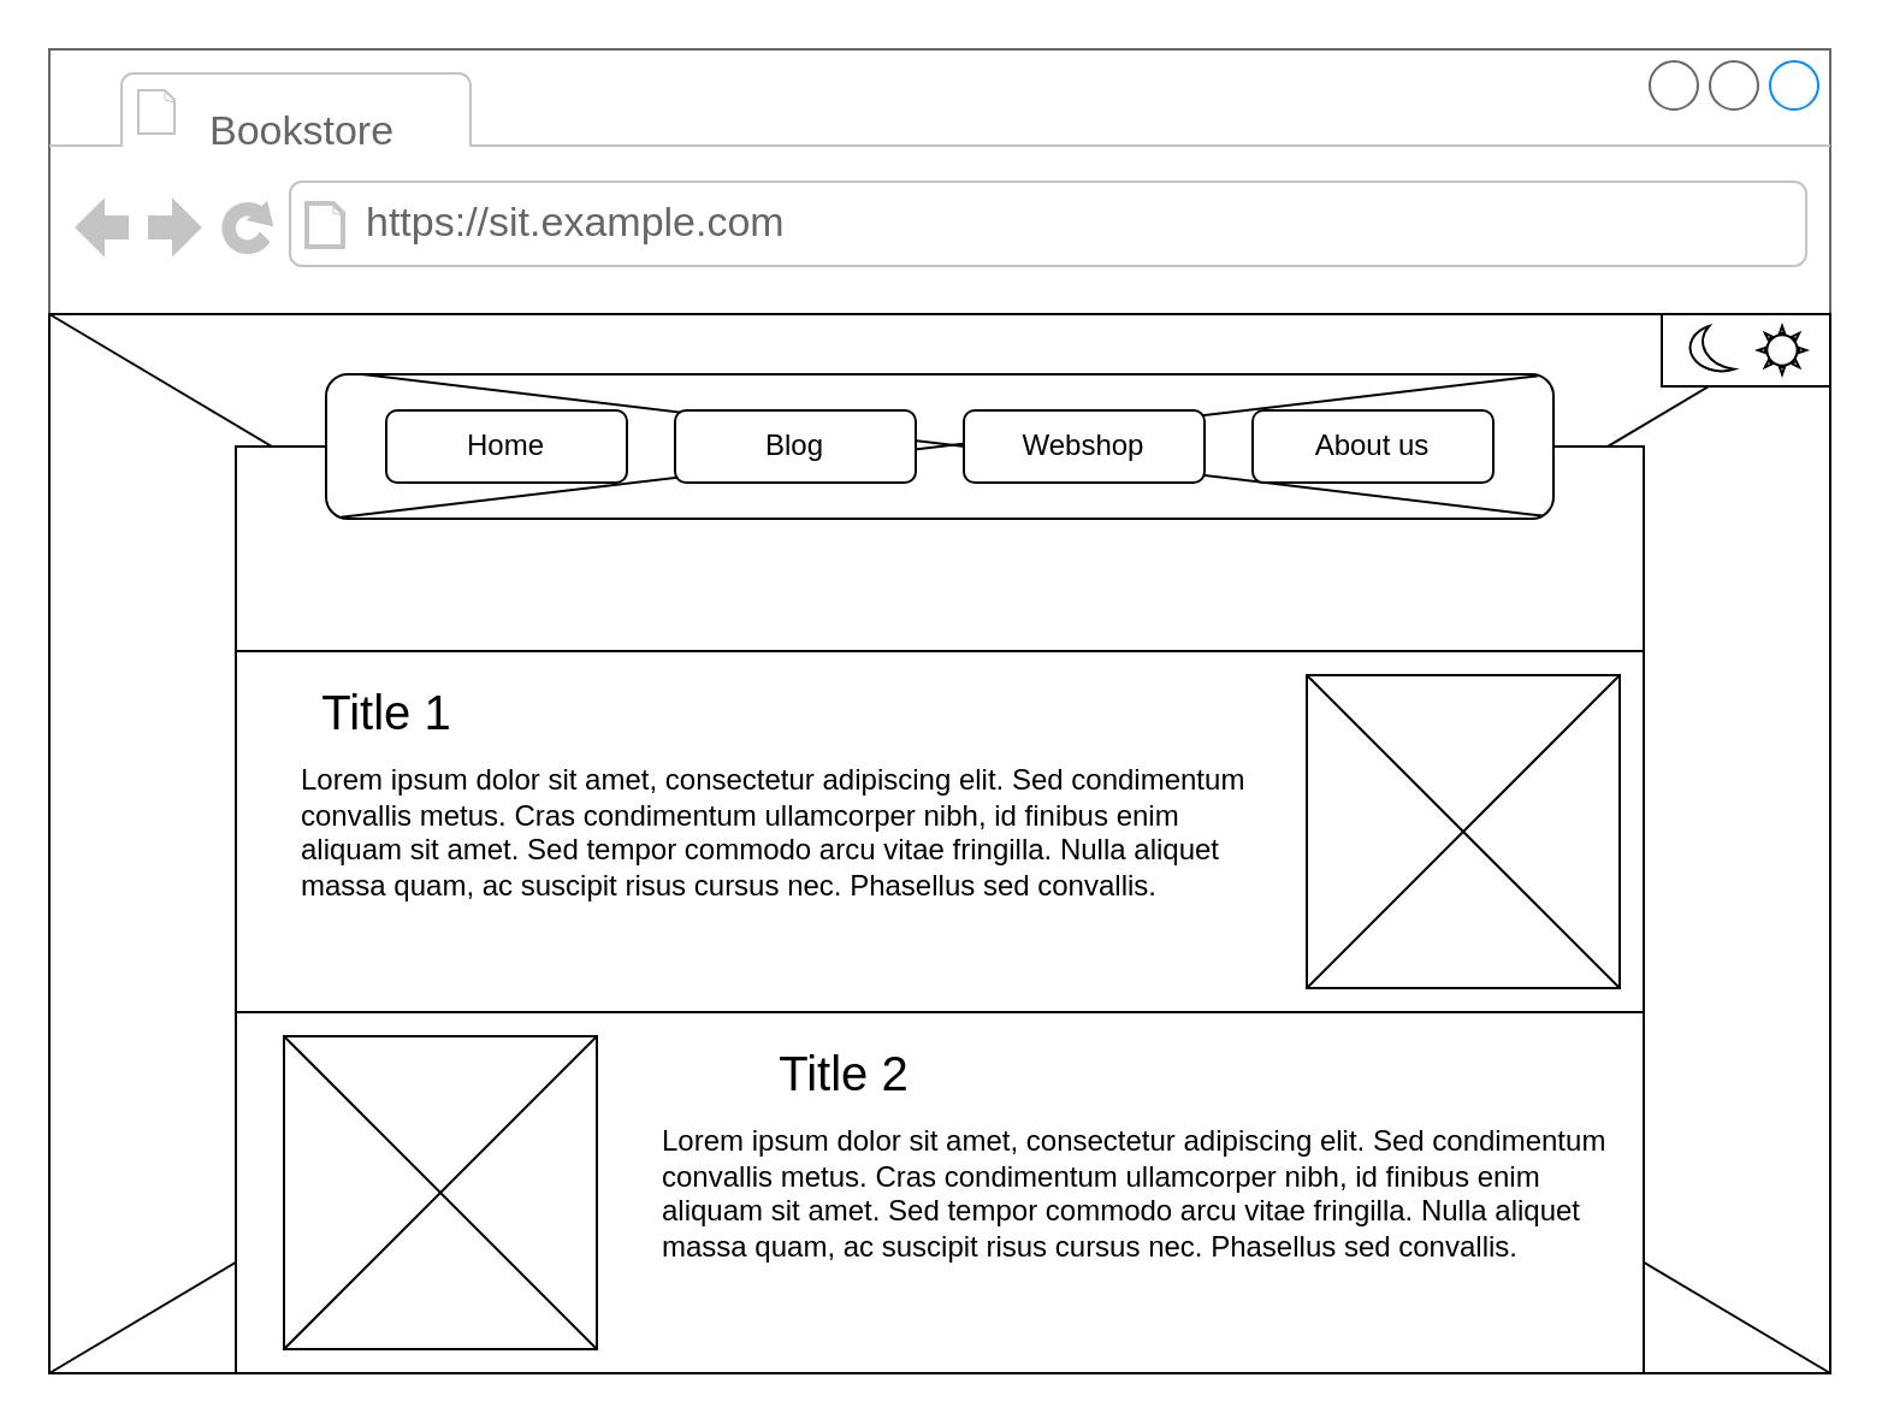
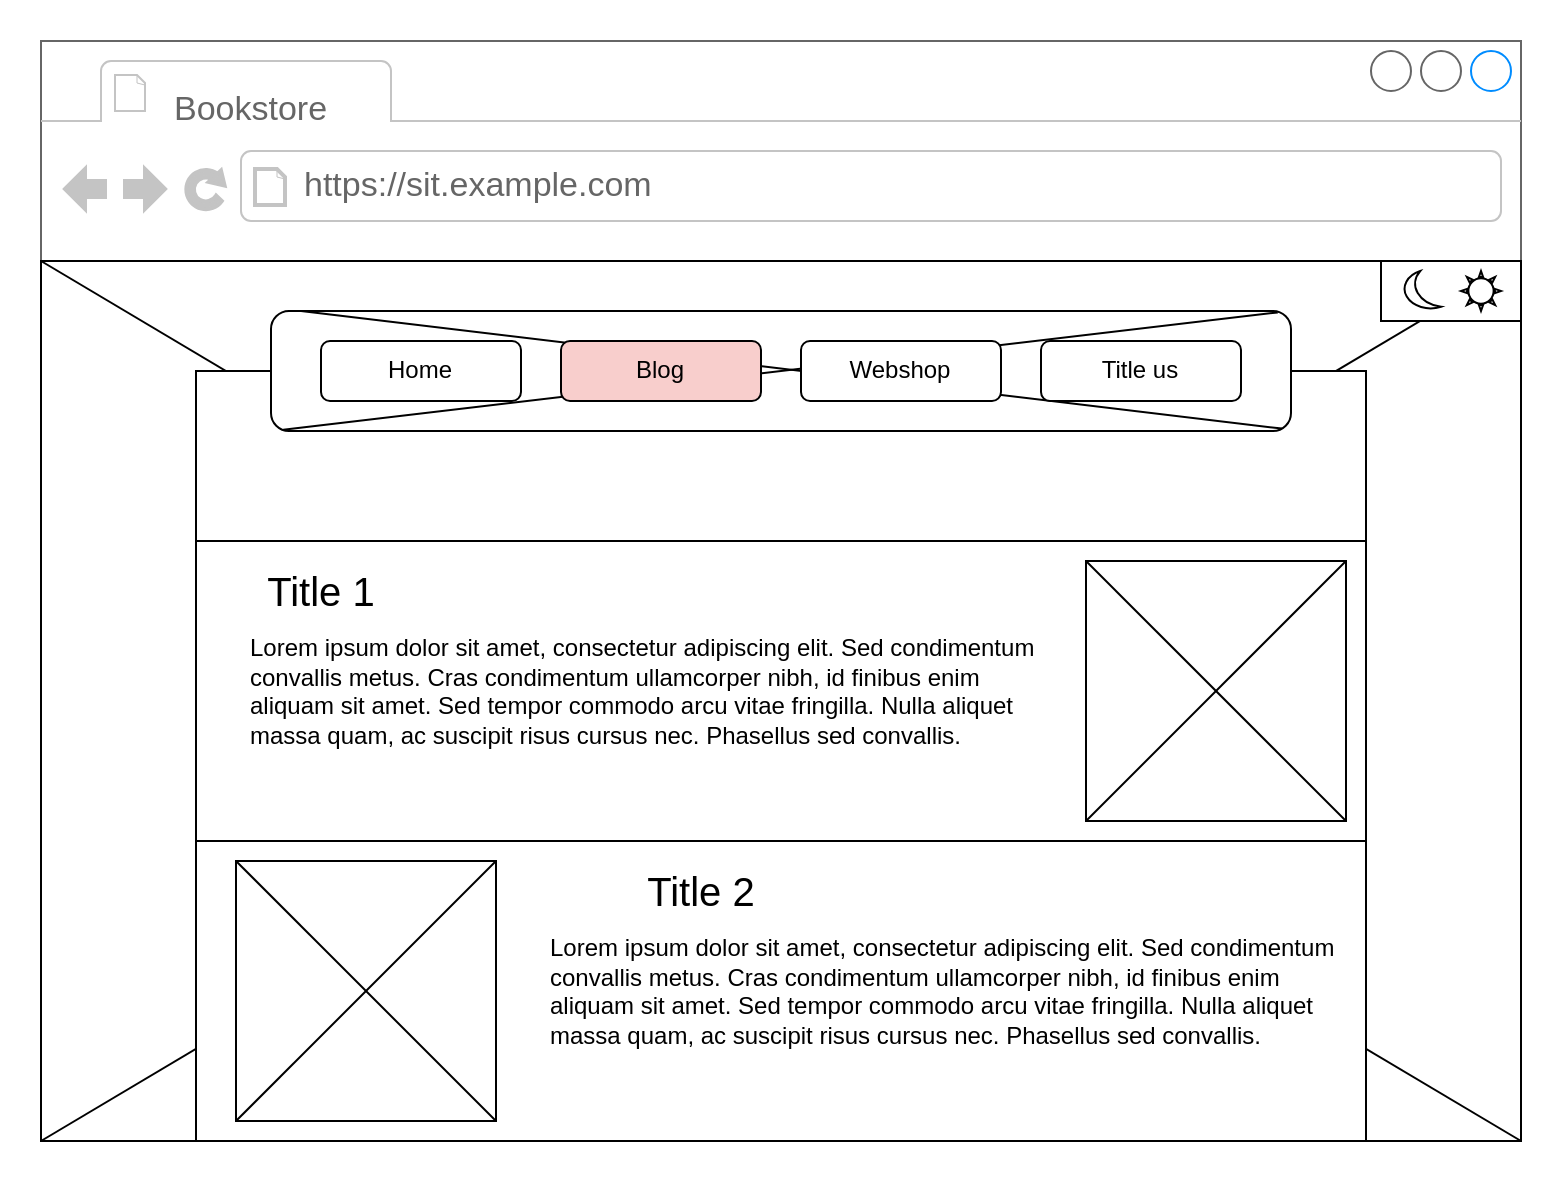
  <mxCell id="0" />
  <mxCell id="1" parent="0" />
  <mxCell id="2" value="" style="strokeWidth=1;shadow=0;dashed=0;align=center;html=1;shape=mxgraph.mockup.containers.browserWindow;rSize=0;strokeColor=#666666;strokeColor2=#008cff;strokeColor3=#c4c4c4;mainText=,;recursiveResize=0;" parent="1" vertex="1"><mxGeometry x="20" y="20" width="740" height="550" as="geometry" /></mxCell>
  <mxCell id="3" value="Bookstore" style="strokeWidth=1;shadow=0;dashed=0;align=center;html=1;shape=mxgraph.mockup.containers.anchor;fontSize=17;fontColor=#666666;align=left;whiteSpace=wrap;" parent="2" vertex="1"><mxGeometry x="65" y="22" width="110" height="26" as="geometry" /></mxCell>
  <mxCell id="4" value="https://sit.example.com" style="strokeWidth=1;shadow=0;dashed=0;align=center;html=1;shape=mxgraph.mockup.containers.anchor;rSize=0;fontSize=17;fontColor=#666666;align=left;" parent="2" vertex="1"><mxGeometry x="130" y="60" width="250" height="26" as="geometry" /></mxCell>
  <mxCell id="5" value="" style="rounded=0;whiteSpace=wrap;html=1;" parent="2" vertex="1"><mxGeometry y="110" width="740" height="440" as="geometry" /></mxCell>
  <mxCell id="6" value="" style="endArrow=none;html=1;rounded=0;entryX=1;entryY=0;entryDx=0;entryDy=0;exitX=0;exitY=1;exitDx=0;exitDy=0;" parent="2" source="17" target="5" edge="1"><mxGeometry width="50" height="50" relative="1" as="geometry"><mxPoint x="350" y="420" as="sourcePoint" /><mxPoint x="400" y="370" as="targetPoint" /></mxGeometry></mxCell>
  <mxCell id="7" value="" style="endArrow=none;html=1;rounded=0;entryX=0;entryY=0;entryDx=0;entryDy=0;exitX=1;exitY=1;exitDx=0;exitDy=0;" parent="2" source="5" target="5" edge="1"><mxGeometry width="50" height="50" relative="1" as="geometry"><mxPoint x="350" y="420" as="sourcePoint" /><mxPoint x="400" y="370" as="targetPoint" /></mxGeometry></mxCell>
  <mxCell id="8" value="" style="endArrow=none;html=1;rounded=0;entryX=1;entryY=0;entryDx=0;entryDy=0;exitX=0;exitY=1;exitDx=0;exitDy=0;" parent="2" source="5" target="17" edge="1"><mxGeometry width="50" height="50" relative="1" as="geometry"><mxPoint x="130" y="630" as="sourcePoint" /><mxPoint x="870" y="210" as="targetPoint" /></mxGeometry></mxCell>
  <mxCell id="9" value="" style="rounded=0;whiteSpace=wrap;html=1;" parent="2" vertex="1"><mxGeometry x="77.5" y="165" width="585" height="365" as="geometry" /></mxCell>
  <mxCell id="10" value="" style="rounded=1;whiteSpace=wrap;html=1;" parent="2" vertex="1"><mxGeometry x="115" y="135" width="510" height="60" as="geometry" /></mxCell>
  <mxCell id="11" value="" style="endArrow=none;html=1;rounded=0;entryX=0.987;entryY=0.012;entryDx=0;entryDy=0;exitX=0.012;exitY=0.989;exitDx=0;exitDy=0;entryPerimeter=0;exitPerimeter=0;" parent="2" source="10" target="10" edge="1"><mxGeometry width="50" height="50" relative="1" as="geometry"><mxPoint x="400" y="360" as="sourcePoint" /><mxPoint x="450" y="310" as="targetPoint" /></mxGeometry></mxCell>
  <mxCell id="12" value="" style="endArrow=none;html=1;rounded=0;entryX=0;entryY=0;entryDx=0;entryDy=0;exitX=0.991;exitY=0.98;exitDx=0;exitDy=0;exitPerimeter=0;" parent="2" source="10" edge="1"><mxGeometry width="50" height="50" relative="1" as="geometry"><mxPoint x="495" y="180" as="sourcePoint" /><mxPoint x="130.0" y="135" as="targetPoint" /></mxGeometry></mxCell>
  <mxCell id="13" value="Home" style="rounded=1;whiteSpace=wrap;html=1;" parent="2" vertex="1"><mxGeometry x="140" y="150" width="100" height="30" as="geometry" /></mxCell>
- <mxCell id="14" value="Blog" style="rounded=1;whiteSpace=wrap;html=1;" parent="2" vertex="1"><mxGeometry x="260" y="150" width="100" height="30" as="geometry" /></mxCell>
+ <mxCell id="14" value="Blog" style="rounded=1;whiteSpace=wrap;html=1;fillColor=#f8cecc;" parent="2" vertex="1"><mxGeometry x="260" y="150" width="100" height="30" as="geometry" /></mxCell>
  <mxCell id="15" value="Webshop" style="rounded=1;whiteSpace=wrap;html=1;" parent="2" vertex="1"><mxGeometry x="380" y="150" width="100" height="30" as="geometry" /></mxCell>
- <mxCell id="16" value="About us" style="rounded=1;whiteSpace=wrap;html=1;" parent="2" vertex="1"><mxGeometry x="500" y="150" width="100" height="30" as="geometry" /></mxCell>
+ <mxCell id="16" value="Title us" style="rounded=1;whiteSpace=wrap;html=1;" parent="2" vertex="1"><mxGeometry x="500" y="150" width="100" height="30" as="geometry" /></mxCell>
  <mxCell id="17" value="" style="rounded=0;whiteSpace=wrap;html=1;" parent="2" vertex="1"><mxGeometry x="670" y="110" width="70" height="30" as="geometry" /></mxCell>
  <mxCell id="18" value="" style="verticalLabelPosition=bottom;verticalAlign=top;html=1;shape=mxgraph.basic.moon" parent="2" vertex="1"><mxGeometry x="680" y="115" width="20" height="20" as="geometry" /></mxCell>
  <mxCell id="19" value="" style="verticalLabelPosition=bottom;verticalAlign=top;html=1;shape=mxgraph.basic.sun" parent="2" vertex="1"><mxGeometry x="710" y="115" width="20" height="20" as="geometry" /></mxCell>
  <mxCell id="20" value="" style="group" vertex="1" connectable="0" parent="2"><mxGeometry x="77.5" y="250" width="585" height="150" as="geometry" /></mxCell>
  <mxCell id="21" value="" style="rounded=0;whiteSpace=wrap;html=1;" vertex="1" parent="20"><mxGeometry width="585" height="150" as="geometry" /></mxCell>
  <mxCell id="22" value="Title 1" style="text;html=1;align=center;verticalAlign=middle;whiteSpace=wrap;rounded=0;fontSize=20;" vertex="1" parent="20"><mxGeometry x="10" y="10" width="105" height="30" as="geometry" /></mxCell>
  <mxCell id="23" value="" style="rounded=0;whiteSpace=wrap;html=1;" vertex="1" parent="20"><mxGeometry x="445" y="10" width="130" height="130" as="geometry" /></mxCell>
  <mxCell id="24" value="" style="endArrow=none;html=1;rounded=0;exitX=1;exitY=1;exitDx=0;exitDy=0;entryX=0;entryY=0;entryDx=0;entryDy=0;" edge="1" parent="20" source="23" target="23"><mxGeometry width="50" height="50" relative="1" as="geometry"><mxPoint x="295" y="-50" as="sourcePoint" /><mxPoint x="345" y="-100" as="targetPoint" /></mxGeometry></mxCell>
  <mxCell id="25" value="" style="endArrow=none;html=1;rounded=0;entryX=1;entryY=0;entryDx=0;entryDy=0;exitX=0;exitY=1;exitDx=0;exitDy=0;" edge="1" parent="20" source="23" target="23"><mxGeometry width="50" height="50" relative="1" as="geometry"><mxPoint x="295" y="-50" as="sourcePoint" /><mxPoint x="345" y="-100" as="targetPoint" /></mxGeometry></mxCell>
  <mxCell id="26" value="&#10;Lorem ipsum dolor sit amet, consectetur adipiscing elit. Sed condimentum&#10; convallis metus. Cras condimentum ullamcorper nibh, id finibus enim &#10;aliquam sit amet. Sed tempor commodo arcu vitae fringilla. Nulla aliquet&#10; massa quam, ac suscipit risus cursus nec. Phasellus sed convallis.&#10;&#10;&#10;" style="text;html=1;align=left;verticalAlign=middle;whiteSpace=wrap;rounded=0;" vertex="1" parent="20"><mxGeometry x="25" y="50" width="400" height="80" as="geometry" /></mxCell>
  <mxCell id="27" value="" style="group" vertex="1" connectable="0" parent="2"><mxGeometry x="77.5" y="400" width="585" height="150" as="geometry" /></mxCell>
  <mxCell id="28" value="" style="rounded=0;whiteSpace=wrap;html=1;" vertex="1" parent="27"><mxGeometry width="585" height="150" as="geometry" /></mxCell>
  <mxCell id="29" value="Title 2" style="text;html=1;align=center;verticalAlign=middle;whiteSpace=wrap;rounded=0;fontSize=20;" vertex="1" parent="27"><mxGeometry x="200" y="10" width="105" height="30" as="geometry" /></mxCell>
  <mxCell id="30" value="" style="rounded=0;whiteSpace=wrap;html=1;" vertex="1" parent="27"><mxGeometry x="20" y="10" width="130" height="130" as="geometry" /></mxCell>
  <mxCell id="31" value="" style="endArrow=none;html=1;rounded=0;exitX=1;exitY=1;exitDx=0;exitDy=0;entryX=0;entryY=0;entryDx=0;entryDy=0;" edge="1" parent="27" source="30" target="30"><mxGeometry width="50" height="50" relative="1" as="geometry"><mxPoint x="295" y="-50" as="sourcePoint" /><mxPoint x="345" y="-100" as="targetPoint" /></mxGeometry></mxCell>
  <mxCell id="32" value="" style="endArrow=none;html=1;rounded=0;entryX=1;entryY=0;entryDx=0;entryDy=0;exitX=0;exitY=1;exitDx=0;exitDy=0;" edge="1" parent="27" source="30" target="30"><mxGeometry width="50" height="50" relative="1" as="geometry"><mxPoint x="295" y="-50" as="sourcePoint" /><mxPoint x="345" y="-100" as="targetPoint" /></mxGeometry></mxCell>
  <mxCell id="33" value="&#10;Lorem ipsum dolor sit amet, consectetur adipiscing elit. Sed condimentum&#10; convallis metus. Cras condimentum ullamcorper nibh, id finibus enim &#10;aliquam sit amet. Sed tempor commodo arcu vitae fringilla. Nulla aliquet&#10; massa quam, ac suscipit risus cursus nec. Phasellus sed convallis.&#10;&#10;&#10;" style="text;html=1;align=left;verticalAlign=middle;whiteSpace=wrap;rounded=0;" vertex="1" parent="27"><mxGeometry x="175" y="50" width="400" height="80" as="geometry" /></mxCell>
